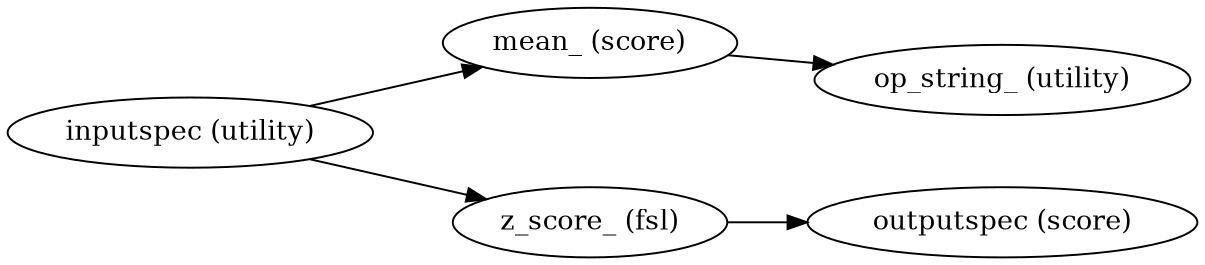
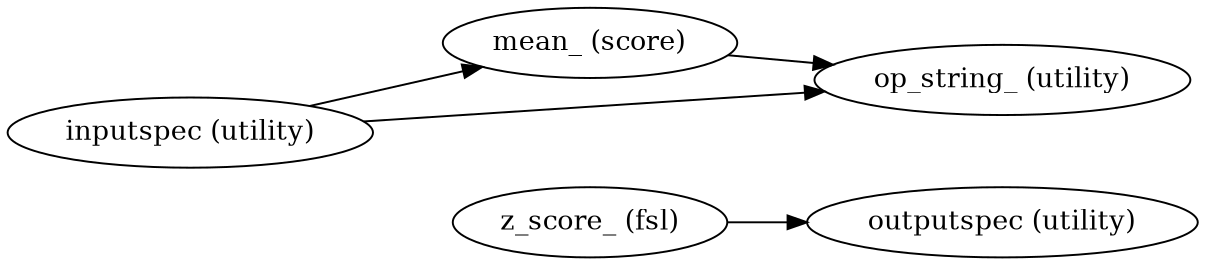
  strict digraph {
    rankdir=LR
    n1 [label="mean_ (score)"]
    "inputspec (utility)"
    "z_score_ (fsl)"
    "op_string_ (utility)"
-   "outputspec (utility)" [label="outputspec (score)"]
+   "outputspec (utility)"
    n1 -> "op_string_ (utility)"
    "inputspec (utility)" -> n1
-   "inputspec (utility)" -> "z_score_ (fsl)"
+   "inputspec (utility)" -> "op_string_ (utility)"
    "z_score_ (fsl)" -> "outputspec (utility)"
  }
